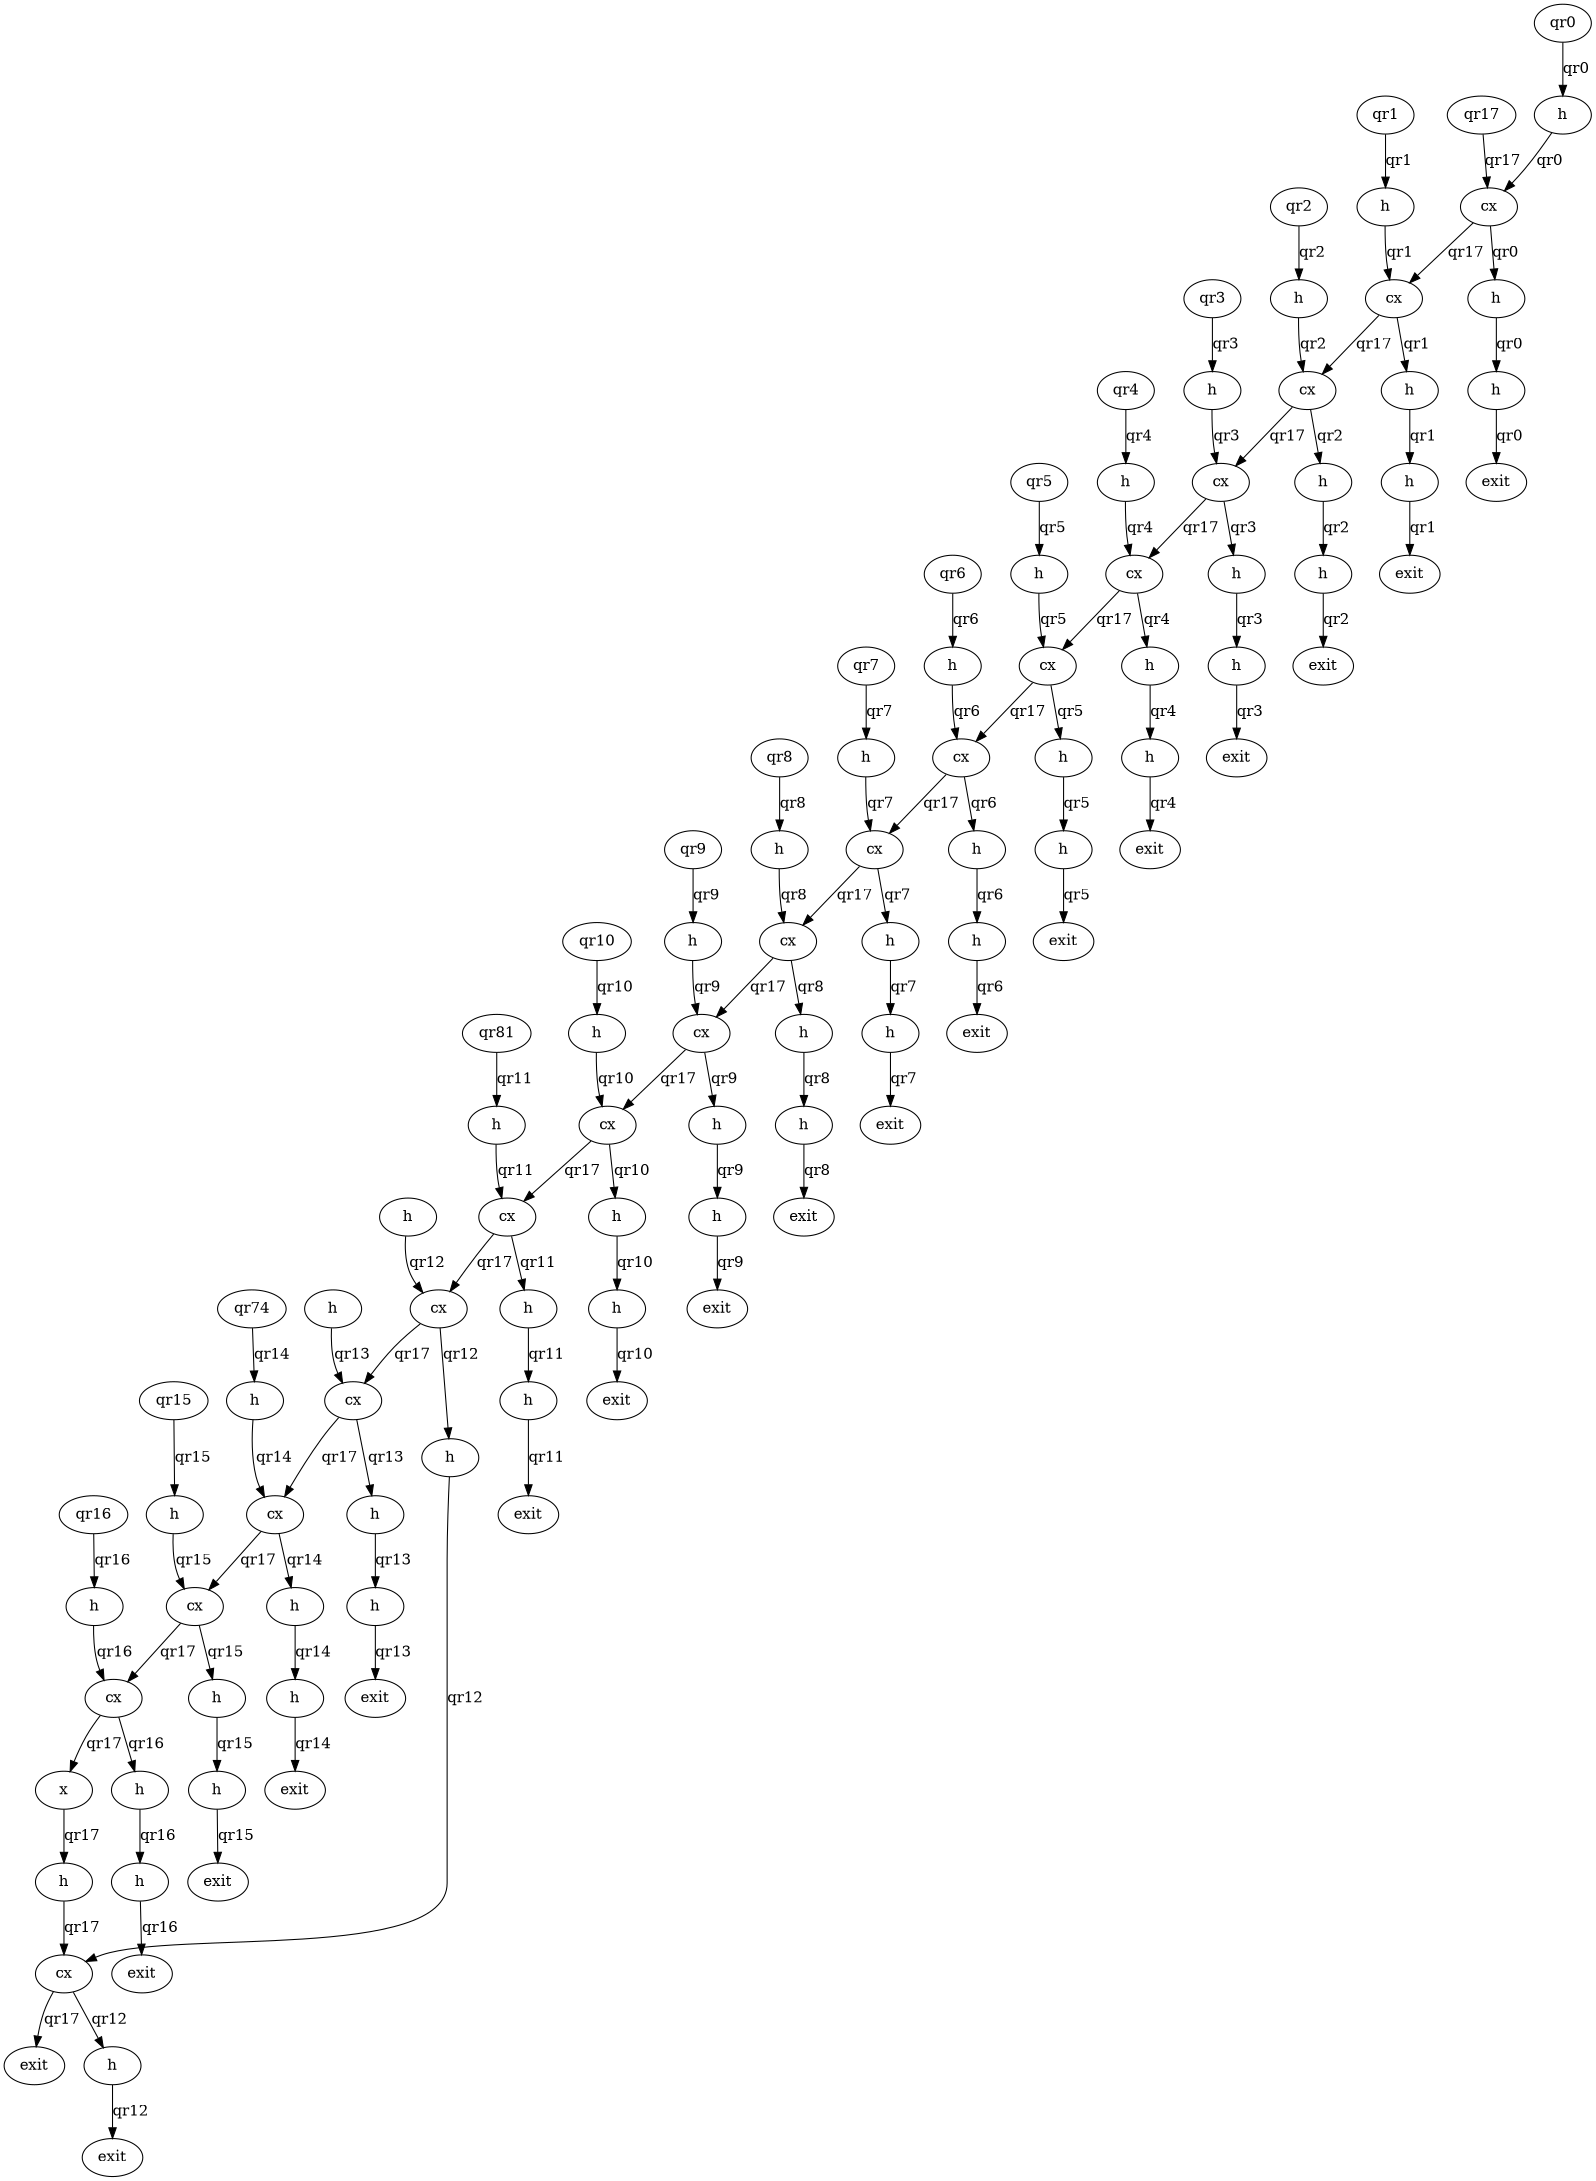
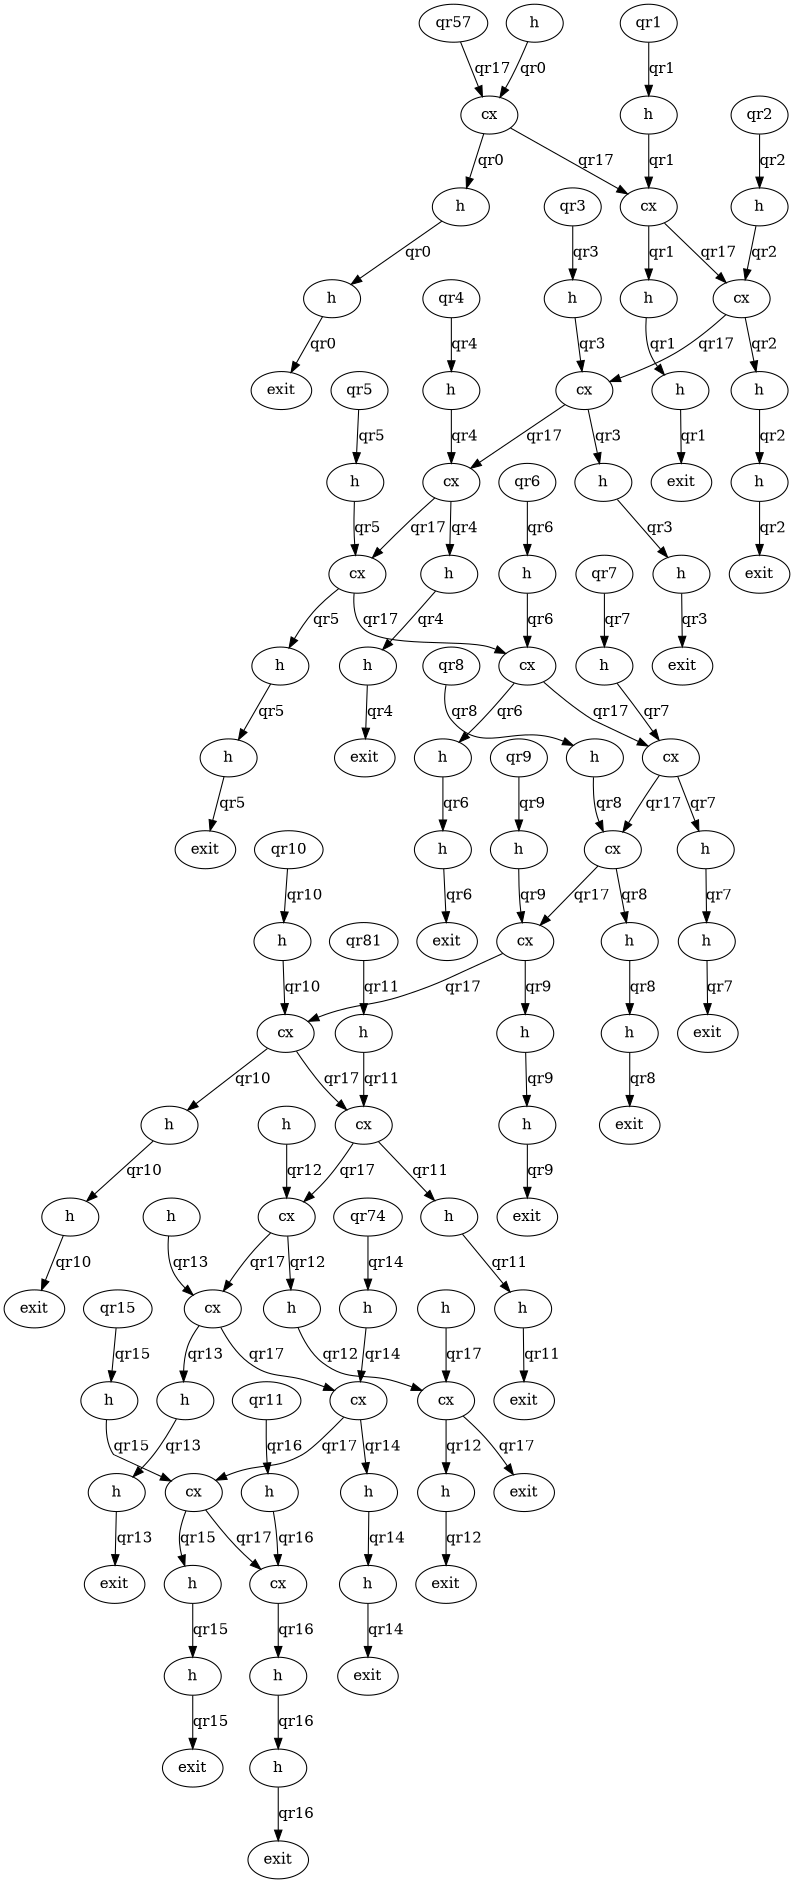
  digraph {
    fontname="DejaVu Serif"
    node [fontname="DejaVu Serif" order=8280]
    edge [fontname="DejaVu Serif"]
    n1 [label=h line=7 order=1]
    n2 [label=cx line=24 order=18]
    n3 [label=cx line=25 order=19]
    n4 [label=h line=44 order=37]
    n5 [label=h line=8 order=2]
    n6 [label=cx line=26 order=20]
    n7 [label=h line=45 order=38]
    n8 [label=h line=9 order=3]
    n9 [label=cx line=27 order=21]
    n10 [label=h line=46 order=39]
    n11 [label=h line=10 order=4]
    n12 [label=cx line=28 order=22]
    n13 [label=h line=47 order=40]
    n14 [label=h line=11 order=5]
    n15 [label=cx line=29 order=23]
    n16 [label=h line=48 order=41]
    n17 [label=h line=12 order=6]
    n18 [label=cx line=30 order=24]
    n19 [label=h line=49 order=42]
    n20 [label=h line=13 order=7]
    n21 [label=cx line=31 order=25]
    n22 [label=h line=50 order=43]
    n23 [label=h line=14 order=8]
    n24 [label=cx line=32 order=26]
    n25 [label=h line=51 order=44]
    n26 [label=h line=15 order=9]
    n27 [label=cx line=33 order=27]
    n28 [label=h line=52 order=45]
    n29 [label=h line=16 order=10]
    n30 [label=cx line=34 order=28]
    n31 [label=h line=53 order=46]
    n32 [label=h line=17 order=11]
    n33 [label=cx line=35 order=29]
    n34 [label=h line=54 order=47]
    n35 [label=h line=18 order=12]
    n36 [label=cx line=36 order=30]
    n37 [label=h line=55 order=48]
    n38 [label=h line=19 order=13]
    n39 [label=cx line=37 order=31]
    n40 [label=h line=56 order=49]
    n41 [label=h line=20 order=14]
    n42 [label=cx line=38 order=32]
    n43 [label=h line=57 order=50]
    n44 [label=h line=21 order=15]
    n45 [label=cx line=39 order=33]
    n46 [label=h line=58 order=51]
    n47 [label=h line=22 order=16]
    n48 [label=cx line=40 order=34]
    n49 [label=h line=59 order=52]
    n50 [label=h line=23 order=17]
-   n51 [label=x line=42 order=35]
    n52 [label=h line=60 order=53]
    n53 [label=h line=64 order=55]
    n54 [label=h line=65 order=56]
    n55 [label=h line=66 order=57]
    n56 [label=h line=67 order=58]
    n57 [label=h line=68 order=59]
    n58 [label=h line=69 order=60]
    n59 [label=h line=70 order=61]
    n60 [label=h line=71 order=62]
    n61 [label=h line=72 order=63]
    n62 [label=h line=73 order=64]
    n63 [label=h line=74 order=65]
    n64 [label=h line=75 order=66]
    n65 [label=cx line=62 order=54]
    n66 [label=h line=77 order=68]
    n67 [label=h line=78 order=69]
    n68 [label=h line=79 order=70]
    n69 [label=h line=43 order=36]
    n70 [label=h line=80 order=71]
    n71 [label=exit]
    n72 [label=h line=76 order=67]
    n73 [label=exit]
    n74 [label=exit]
    n75 [label=exit]
    n76 [label=exit]
    n77 [label=exit]
    n78 [label=exit]
    n79 [label=exit]
    n80 [label=exit]
    n81 [label=exit]
    n82 [label=exit]
    n83 [label=exit]
    n84 [label=exit]
    n85 [label=exit]
    n86 [label=exit]
    n87 [label=exit]
    n88 [label=exit]
    n89 [label=exit]
-   n90 [label=qr0 order=0]
    n91 [label=qr1 order=0]
    n92 [label=qr2 order=0]
    n93 [label=qr3 order=0]
    n94 [label=qr4 order=0]
    n95 [label=qr5 order=0]
    n96 [label=qr6 order=0]
    n97 [label=qr7 order=0]
    n98 [label=qr8 order=0]
    n99 [label=qr9 order=0]
    n100 [label=qr10 order=0]
    n101 [label=qr81 order=0]
    n102 [label=qr74 order=0]
    n103 [label=qr15 order=0]
-   n104 [label=qr16 order=0]
-   n105 [label=qr17 order=0]
+   n104 [label=qr11 order=0]
+   n105 [label=qr57 order=0]
    n1 -> n2 [label=qr0]
    n2 -> n3 [label=qr17]
    n2 -> n4 [label=qr0]
    n3 -> n6 [label=qr17]
    n3 -> n7 [label=qr1]
    n4 -> n53 [label=qr0]
    n5 -> n3 [label=qr1]
    n6 -> n9 [label=qr17]
    n6 -> n10 [label=qr2]
    n7 -> n54 [label=qr1]
    n8 -> n6 [label=qr2]
    n9 -> n12 [label=qr17]
    n9 -> n13 [label=qr3]
    n10 -> n55 [label=qr2]
    n11 -> n9 [label=qr3]
    n12 -> n15 [label=qr17]
    n12 -> n16 [label=qr4]
    n13 -> n56 [label=qr3]
    n14 -> n12 [label=qr4]
    n15 -> n18 [label=qr17]
    n15 -> n19 [label=qr5]
    n16 -> n57 [label=qr4]
    n17 -> n15 [label=qr5]
    n18 -> n21 [label=qr17]
    n18 -> n22 [label=qr6]
    n19 -> n58 [label=qr5]
    n20 -> n18 [label=qr6]
    n21 -> n24 [label=qr17]
    n21 -> n25 [label=qr7]
    n22 -> n59 [label=qr6]
    n23 -> n21 [label=qr7]
    n24 -> n27 [label=qr17]
    n24 -> n28 [label=qr8]
    n25 -> n60 [label=qr7]
    n26 -> n24 [label=qr8]
    n27 -> n30 [label=qr17]
    n27 -> n31 [label=qr9]
    n28 -> n61 [label=qr8]
    n29 -> n27 [label=qr9]
    n30 -> n33 [label=qr17]
    n30 -> n34 [label=qr10]
    n31 -> n62 [label=qr9]
    n32 -> n30 [label=qr10]
    n33 -> n36 [label=qr17]
    n33 -> n37 [label=qr11]
    n34 -> n63 [label=qr10]
    n35 -> n33 [label=qr11]
    n36 -> n39 [label=qr17]
    n36 -> n40 [label=qr12]
    n37 -> n64 [label=qr11]
    n38 -> n36 [label=qr12]
    n39 -> n42 [label=qr17]
    n39 -> n43 [label=qr13]
    n40 -> n65 [label=qr12]
    n41 -> n39 [label=qr13]
    n42 -> n45 [label=qr17]
    n42 -> n46 [label=qr14]
    n43 -> n66 [label=qr13]
    n44 -> n42 [label=qr14]
    n45 -> n48 [label=qr17]
    n45 -> n49 [label=qr15]
    n46 -> n67 [label=qr14]
    n47 -> n45 [label=qr15]
-   n48 -> n51 [label=qr17]
    n48 -> n52 [label=qr16]
    n49 -> n68 [label=qr15]
    n50 -> n48 [label=qr16]
-   n51 -> n69 [label=qr17]
    n52 -> n70 [label=qr16]
    n53 -> n73 [label=qr0]
    n54 -> n74 [label=qr1]
    n55 -> n75 [label=qr2]
    n56 -> n76 [label=qr3]
    n57 -> n77 [label=qr4]
    n58 -> n78 [label=qr5]
    n59 -> n79 [label=qr6]
    n60 -> n80 [label=qr7]
    n61 -> n81 [label=qr8]
    n62 -> n82 [label=qr9]
    n63 -> n83 [label=qr10]
    n64 -> n84 [label=qr11]
    n65 -> n71 [label=qr17]
    n65 -> n72 [label=qr12]
    n66 -> n85 [label=qr13]
    n67 -> n86 [label=qr14]
    n68 -> n87 [label=qr15]
    n69 -> n65 [label=qr17]
    n70 -> n88 [label=qr16]
    n72 -> n89 [label=qr12]
-   n90 -> n1 [label=qr0]
    n91 -> n5 [label=qr1]
    n92 -> n8 [label=qr2]
    n93 -> n11 [label=qr3]
    n94 -> n14 [label=qr4]
    n95 -> n17 [label=qr5]
    n96 -> n20 [label=qr6]
    n97 -> n23 [label=qr7]
    n98 -> n26 [label=qr8]
    n99 -> n29 [label=qr9]
    n100 -> n32 [label=qr10]
    n101 -> n35 [label=qr11]
    n102 -> n44 [label=qr14]
    n103 -> n47 [label=qr15]
    n104 -> n50 [label=qr16]
    n105 -> n2 [label=qr17]
  }
